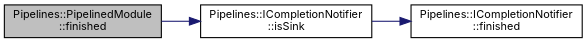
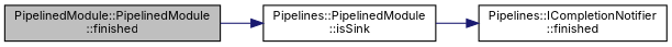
  digraph {
    fontname=Inter
    rankdir=LR
    node [color=black fillcolor=white fontname=Inter fontsize=10 shape=record style=filled]
    edge [color=midnightblue fontname=Inter fontsize=10 labelfontname=Helvetica labelfontsize=10 style=solid]
-   n1 [fillcolor=grey75 fontcolor=black height=0.2 label="Pipelines::PipelinedModule\l::finished" width=0.4]
-   n2 [height=0.2 label="Pipelines::ICompletionNotifier\l::isSink" width=0.4]
+   n1 [fillcolor=grey75 fontcolor=black height=0.2 label="PipelinedModule::PipelinedModule\l::finished" width=0.4]
+   n2 [height=0.2 label="Pipelines::PipelinedModule\l::isSink" width=0.4]
    n3 [height=0.2 label="Pipelines::ICompletionNotifier\l::finished" width=0.4]
    n1 -> n2
    n2 -> n3
  }
